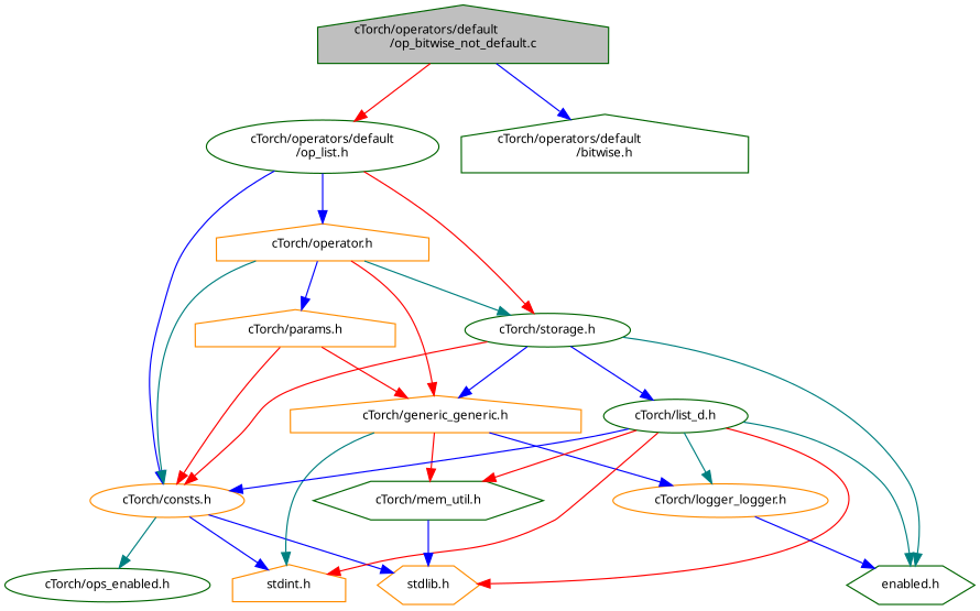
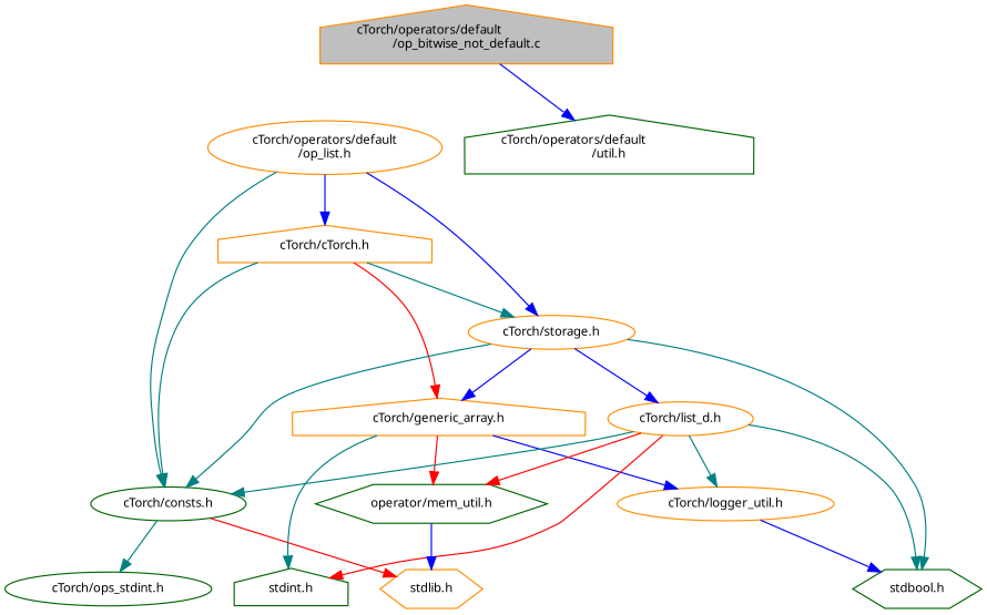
  digraph {
    fontname="Noto Sans"
    node [color=darkorange fillcolor=white fontname="Noto Sans" fontsize=10 shape=house style=filled]
    edge [color=blue fontname="Noto Sans" fontsize=10 labelfontname=Helvetica labelfontsize=10 style=solid]
-   n1 [color=darkgreen fillcolor=grey75 fontcolor=black height=0.2 label="cTorch/operators/default\l/op_bitwise_not_default.c" width=0.4]
-   n2 [color=darkgreen height=0.2 label="cTorch/operators/default\l/op_list.h" shape=ellipse width=0.4]
-   n3 [color=darkgreen height=0.2 label="cTorch/operators/default\l/bitwise.h" width=0.4]
-   n4 [height=0.2 label="cTorch/consts.h" shape=ellipse width=0.4]
-   n5 [height=0.2 label="cTorch/operator.h" width=0.4]
-   n6 [color=darkgreen height=0.2 label="cTorch/storage.h" shape=ellipse width=0.4]
-   n7 [color=darkgreen height=0.2 label="cTorch/ops_enabled.h" shape=ellipse width=0.4]
-   n8 [height=0.2 label="stdint.h" width=0.4]
+   n1 [fillcolor=grey75 fontcolor=black height=0.2 label="cTorch/operators/default\l/op_bitwise_not_default.c" width=0.4]
+   n2 [height=0.2 label="cTorch/operators/default\l/op_list.h" shape=ellipse width=0.4]
+   n3 [color=darkgreen height=0.2 label="cTorch/operators/default\l/util.h" width=0.4]
+   n4 [color=darkgreen height=0.2 label="cTorch/consts.h" shape=ellipse width=0.4]
+   n5 [height=0.2 label="cTorch/cTorch.h" width=0.4]
+   n6 [height=0.2 label="cTorch/storage.h" shape=ellipse width=0.4]
+   n7 [color=darkgreen height=0.2 label="cTorch/ops_stdint.h" shape=ellipse width=0.4]
+   n8 [color=darkgreen height=0.2 label="stdint.h" width=0.4]
    n9 [height=0.2 label="stdlib.h" shape=hexagon width=0.4]
-   n10 [height=0.2 label="cTorch/generic_generic.h" width=0.4]
-   n11 [height=0.2 label="cTorch/params.h" width=0.4]
-   n12 [color=darkgreen height=0.2 label="enabled.h" shape=hexagon width=0.4]
-   n13 [color=darkgreen height=0.2 label="cTorch/list_d.h" shape=ellipse width=0.4]
-   n14 [height=0.2 label="cTorch/logger_logger.h" shape=ellipse width=0.4]
-   n15 [color=darkgreen height=0.2 label="cTorch/mem_util.h" shape=hexagon width=0.4]
-   n1 -> n2 [color=red]
+   n10 [height=0.2 label="cTorch/generic_array.h" width=0.4]
+   n12 [color=darkgreen height=0.2 label="stdbool.h" shape=hexagon width=0.4]
+   n13 [height=0.2 label="cTorch/list_d.h" shape=ellipse width=0.4]
+   n14 [height=0.2 label="cTorch/logger_util.h" shape=ellipse width=0.4]
+   n15 [color=darkgreen height=0.2 label="operator/mem_util.h" shape=hexagon width=0.4]
    n1 -> n3
-   n2 -> n4
+   n2 -> n4 [color=teal]
    n2 -> n5
-   n2 -> n6 [color=red]
+   n2 -> n6
    n4 -> n7 [color=teal]
-   n4 -> n8
-   n4 -> n9
+   n4 -> n9 [color=red]
    n5 -> n4 [color=teal]
    n5 -> n6 [color=teal]
    n5 -> n10 [color=red]
-   n5 -> n11
-   n6 -> n4 [color=red]
+   n6 -> n4 [color=teal]
    n6 -> n10
    n6 -> n12 [color=teal]
    n6 -> n13
    n10 -> n8 [color=teal]
    n10 -> n14
    n10 -> n15 [color=red]
-   n11 -> n4 [color=red]
-   n11 -> n10 [color=red]
-   n13 -> n4
+   n13 -> n4 [color=teal]
    n13 -> n8 [color=red]
-   n13 -> n9 [color=red]
    n13 -> n12 [color=teal]
    n13 -> n14 [color=teal]
    n13 -> n15 [color=red]
    n14 -> n12
    n15 -> n9
  }
